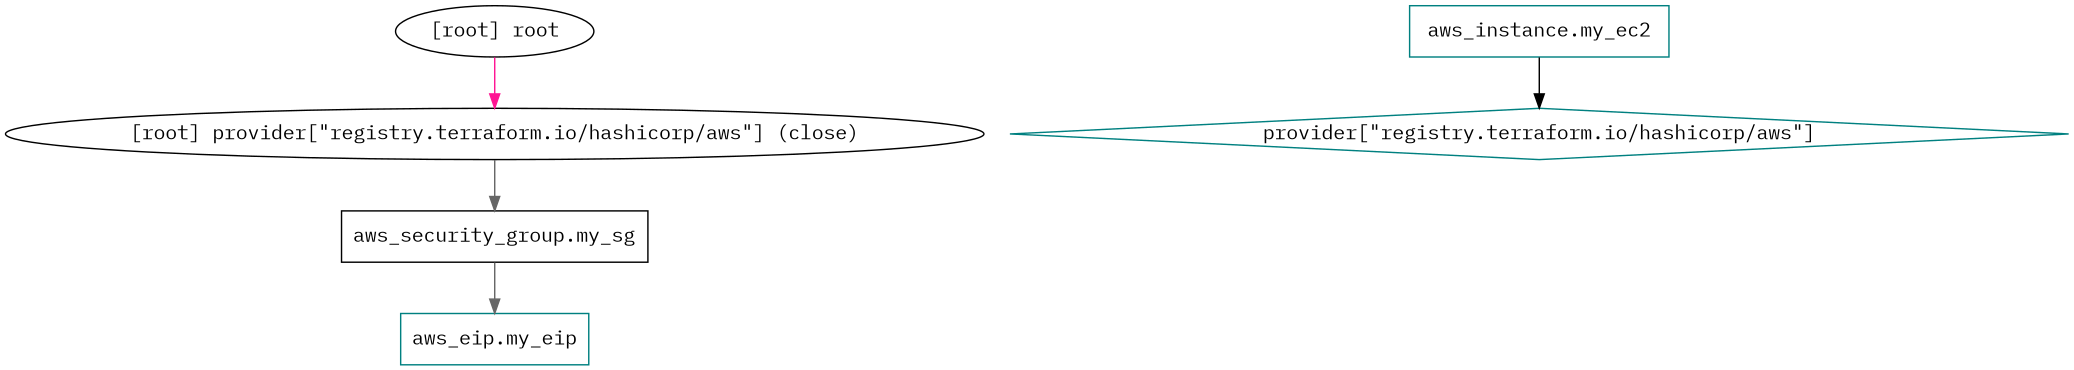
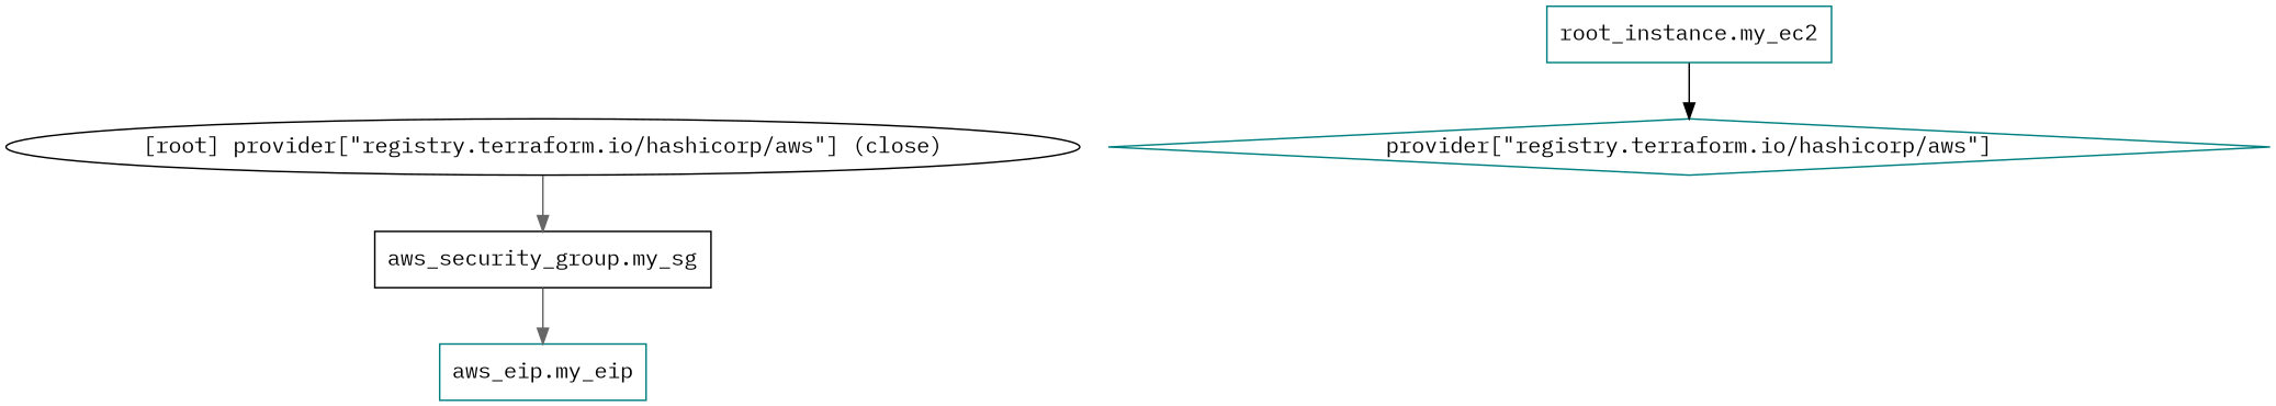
  digraph {
    compound=true
    fontname="IBM Plex Mono"
    newrank=true
    node [color=teal fontname="IBM Plex Mono" shape=box]
    edge [color=gray40 fontname="IBM Plex Mono"]
    n1 [label="aws_eip.my_eip"]
-   n2 [label="aws_instance.my_ec2"]
+   n2 [label="root_instance.my_ec2"]
    n3 [label="provider[\"registry.terraform.io/hashicorp/aws\"]" shape=diamond]
    n4 [color=black label="aws_security_group.my_sg"]
    "[root] provider[\"registry.terraform.io/hashicorp/aws\"] (close)" [color=black shape=""]
-   "[root] root" [color=black shape=""]
    subgraph sub_1 {
      n1
      n2
      n3
      n4
      "[root] provider[\"registry.terraform.io/hashicorp/aws\"] (close)"
-     "[root] root"
    }
    n2 -> n3 [color=black]
    n4 -> n1
    "[root] provider[\"registry.terraform.io/hashicorp/aws\"] (close)" -> n4
-   "[root] root" -> "[root] provider[\"registry.terraform.io/hashicorp/aws\"] (close)" [color=deeppink]
  }
